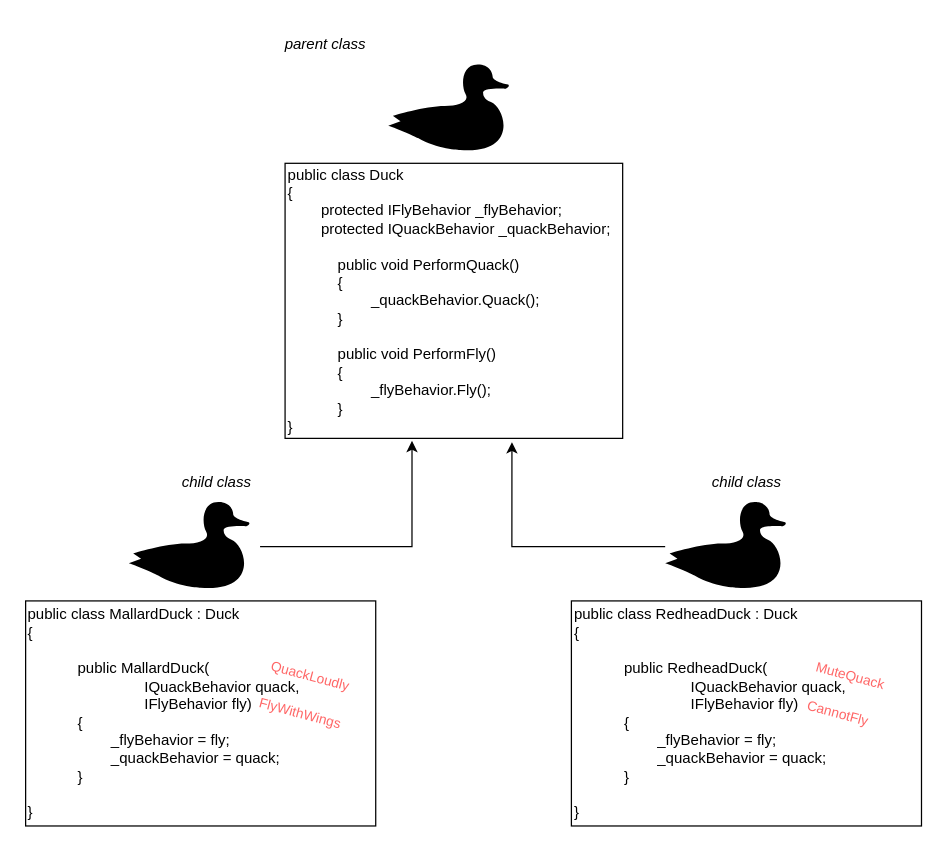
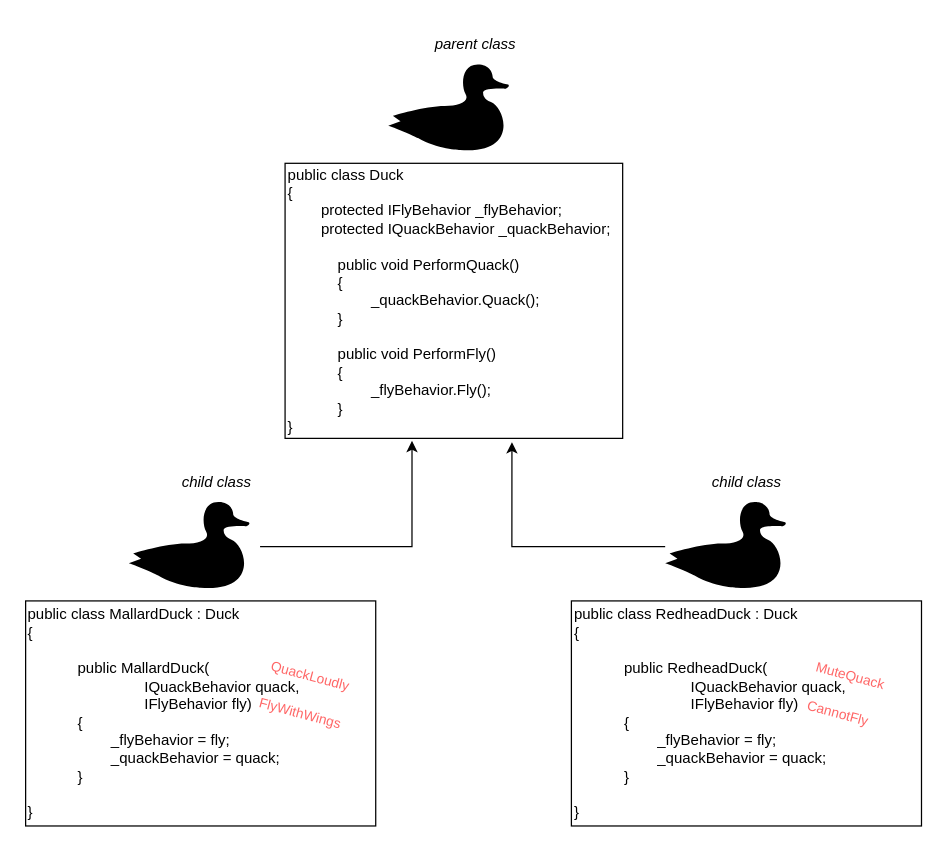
  <mxCell id="0" />
  <mxCell id="1" parent="0" />
  <mxCell id="2" value="" style="shape=mxgraph.signs.animals.duck;html=1;pointerEvents=1;fillColor=#000000;strokeColor=none;verticalLabelPosition=bottom;verticalAlign=top;align=center;sketch=0;" vertex="1" parent="1"><mxGeometry x="310" y="50" width="105" height="73" as="geometry" /></mxCell>
  <mxCell id="3" value="public class Duck&lt;div&gt;{&lt;/div&gt;&lt;div&gt;&lt;span style=&quot;white-space: pre;&quot;&gt;&#09;&lt;/span&gt;protected IFlyBehavior _flyBehavior;&lt;br&gt;&lt;/div&gt;&lt;div&gt;&lt;span style=&quot;white-space: pre;&quot;&gt;&#09;&lt;/span&gt;protected IQuackBehavior _quackBehavior;&lt;br&gt;&lt;/div&gt;&lt;div&gt;&lt;br&gt;&lt;/div&gt;&lt;blockquote style=&quot;margin: 0 0 0 40px; border: none; padding: 0px;&quot;&gt;&lt;div&gt;public void PerformQuack()&lt;/div&gt;&lt;div&gt;{&lt;/div&gt;&lt;div&gt;&lt;span style=&quot;white-space: pre;&quot;&gt;&#09;&lt;/span&gt;_quackBehavior.Quack();&lt;/div&gt;&lt;div&gt;}&lt;/div&gt;&lt;div&gt;&lt;br&gt;&lt;/div&gt;&lt;div&gt;public void PerformFly()&lt;/div&gt;&lt;div&gt;{&lt;/div&gt;&lt;div&gt;&lt;span style=&quot;white-space: pre;&quot;&gt;&#09;&lt;/span&gt;_flyBehavior.Fly();&lt;/div&gt;&lt;div&gt;}&lt;/div&gt;&lt;/blockquote&gt;&lt;div&gt;}&lt;/div&gt;" style="rounded=0;whiteSpace=wrap;html=1;align=left;" vertex="1" parent="1"><mxGeometry x="227.5" y="130" width="270" height="220" as="geometry" /></mxCell>
- <mxCell id="4" value="parent class" style="text;html=1;align=center;verticalAlign=middle;whiteSpace=wrap;rounded=0;fontStyle=2" vertex="1" parent="1"><mxGeometry x="220" y="20" width="80" height="30" as="geometry" /></mxCell>
+ <mxCell id="4" value="parent class" style="text;html=1;align=center;verticalAlign=middle;whiteSpace=wrap;rounded=0;fontStyle=2" vertex="1" parent="1"><mxGeometry x="340" y="20" width="80" height="30" as="geometry" /></mxCell>
  <mxCell id="5" value="" style="shape=mxgraph.signs.animals.duck;html=1;pointerEvents=1;fillColor=#000000;strokeColor=none;verticalLabelPosition=bottom;verticalAlign=top;align=center;sketch=0;" vertex="1" parent="1"><mxGeometry x="102.5" y="400" width="105" height="73" as="geometry" /></mxCell>
  <mxCell id="6" value="public class MallardDuck : Duck&lt;div&gt;{&lt;/div&gt;&lt;div&gt;&lt;br&gt;&lt;/div&gt;&lt;blockquote style=&quot;margin: 0 0 0 40px; border: none; padding: 0px;&quot;&gt;&lt;div&gt;public MallardDuck(&lt;/div&gt;&lt;div&gt;&lt;span style=&quot;white-space: pre;&quot;&gt;&#09;&lt;/span&gt;&lt;span style=&quot;white-space: pre;&quot;&gt;&#09;&lt;/span&gt;IQuackBehavior quack,&lt;/div&gt;&lt;div&gt;&lt;span style=&quot;white-space: pre;&quot;&gt;&#09;&lt;/span&gt;&lt;span style=&quot;white-space: pre;&quot;&gt;&#09;&lt;/span&gt;IFlyBehavior fly)&lt;/div&gt;&lt;div&gt;{&lt;/div&gt;&lt;div&gt;&lt;span style=&quot;white-space: pre;&quot;&gt;&#09;&lt;/span&gt;_flyBehavior = fly;&lt;/div&gt;&lt;div&gt;&lt;span style=&quot;white-space: pre;&quot;&gt;&#09;&lt;/span&gt;_quackBehavior = quack;&lt;/div&gt;&lt;div&gt;}&lt;/div&gt;&lt;/blockquote&gt;&lt;div&gt;&lt;br&gt;&lt;/div&gt;&lt;div&gt;}&lt;/div&gt;" style="rounded=0;whiteSpace=wrap;html=1;align=left;" vertex="1" parent="1"><mxGeometry x="20" y="480" width="280" height="180" as="geometry" /></mxCell>
  <mxCell id="7" value="child class" style="text;html=1;align=center;verticalAlign=middle;whiteSpace=wrap;rounded=0;fontStyle=2" vertex="1" parent="1"><mxGeometry x="132.5" y="370" width="80" height="30" as="geometry" /></mxCell>
  <mxCell id="8" value="" style="shape=mxgraph.signs.animals.duck;html=1;pointerEvents=1;fillColor=#000000;strokeColor=none;verticalLabelPosition=bottom;verticalAlign=top;align=center;sketch=0;" vertex="1" parent="1"><mxGeometry x="531.5" y="400" width="105" height="73" as="geometry" /></mxCell>
  <mxCell id="9" value="child class" style="text;html=1;align=center;verticalAlign=middle;whiteSpace=wrap;rounded=0;fontStyle=2" vertex="1" parent="1"><mxGeometry x="556.5" y="370" width="80" height="30" as="geometry" /></mxCell>
  <mxCell id="10" style="edgeStyle=orthogonalEdgeStyle;rounded=0;orthogonalLoop=1;jettySize=auto;html=1;entryX=0.376;entryY=1.009;entryDx=0;entryDy=0;entryPerimeter=0;" edge="1" parent="1" source="5" target="3"><mxGeometry relative="1" as="geometry" /></mxCell>
  <mxCell id="11" style="edgeStyle=orthogonalEdgeStyle;rounded=0;orthogonalLoop=1;jettySize=auto;html=1;entryX=0.672;entryY=1.014;entryDx=0;entryDy=0;entryPerimeter=0;" edge="1" parent="1" source="8" target="3"><mxGeometry relative="1" as="geometry" /></mxCell>
  <mxCell id="12" value="public class RedheadDuck : Duck&lt;div&gt;{&lt;/div&gt;&lt;div&gt;&lt;br&gt;&lt;/div&gt;&lt;blockquote style=&quot;margin: 0 0 0 40px; border: none; padding: 0px;&quot;&gt;&lt;div&gt;public RedheadDuck(&lt;/div&gt;&lt;div&gt;&lt;span style=&quot;white-space: pre;&quot;&gt;&#09;&lt;/span&gt;&lt;span style=&quot;white-space: pre;&quot;&gt;&#09;&lt;/span&gt;IQuackBehavior quack,&lt;/div&gt;&lt;div&gt;&lt;span style=&quot;white-space: pre;&quot;&gt;&#09;&lt;/span&gt;&lt;span style=&quot;white-space: pre;&quot;&gt;&#09;&lt;/span&gt;IFlyBehavior fly)&lt;/div&gt;&lt;div&gt;{&lt;/div&gt;&lt;div&gt;&lt;span style=&quot;white-space: pre;&quot;&gt;&#09;&lt;/span&gt;_flyBehavior = fly;&lt;/div&gt;&lt;div&gt;&lt;span style=&quot;white-space: pre;&quot;&gt;&#09;&lt;/span&gt;_quackBehavior = quack;&lt;/div&gt;&lt;div&gt;}&lt;/div&gt;&lt;/blockquote&gt;&lt;div&gt;&lt;br&gt;&lt;/div&gt;&lt;div&gt;}&lt;/div&gt;" style="rounded=0;whiteSpace=wrap;html=1;align=left;" vertex="1" parent="1"><mxGeometry x="456.5" y="480" width="280" height="180" as="geometry" /></mxCell>
  <mxCell id="13" value="FlyWithWings" style="text;html=1;align=center;verticalAlign=middle;whiteSpace=wrap;rounded=0;fontColor=#FF6666;fontSize=11;rotation=15;" vertex="1" parent="1"><mxGeometry x="200" y="555" width="80" height="30" as="geometry" /></mxCell>
  <mxCell id="14" value="QuackLoudly" style="text;html=1;align=center;verticalAlign=middle;whiteSpace=wrap;rounded=0;fontColor=#FF6666;fontSize=11;rotation=15;" vertex="1" parent="1"><mxGeometry x="207.5" y="525" width="80" height="30" as="geometry" /></mxCell>
  <mxCell id="15" value="CannotFly" style="text;html=1;align=center;verticalAlign=middle;whiteSpace=wrap;rounded=0;fontColor=#FF6666;fontSize=11;rotation=15;" vertex="1" parent="1"><mxGeometry x="630" y="555" width="80" height="30" as="geometry" /></mxCell>
  <mxCell id="16" value="MuteQuack" style="text;html=1;align=center;verticalAlign=middle;whiteSpace=wrap;rounded=0;fontColor=#FF6666;fontSize=11;rotation=15;" vertex="1" parent="1"><mxGeometry x="640" y="525" width="80" height="30" as="geometry" /></mxCell>
